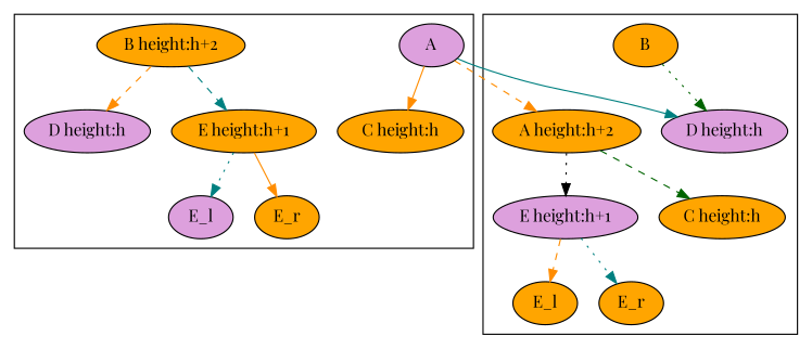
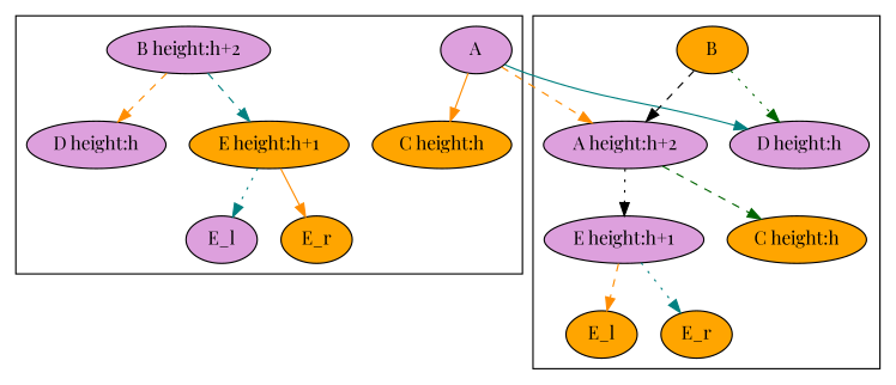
  digraph {
    compound=true
    fontname="Playfair Display"
    fontsize=10
    node [fillcolor=orange fontname="Playfair Display" style=filled]
    edge [color=darkorange fontname="Playfair Display" style=dashed]
    n1 [fillcolor=plum label=A]
-   n2 [label="B height:h+2"]
+   n2 [fillcolor=plum label="B height:h+2"]
    n3 [label="C height:h"]
    n4 [fillcolor=plum label="D height:h"]
    n5 [label="E height:h+1"]
    n6 [fillcolor=plum label=E_l]
    n7 [label=E_r]
-   n8 [label="A height:h+2"]
+   n8 [fillcolor=plum label="A height:h+2"]
    n9 [fillcolor=plum label="E height:h+1"]
    n10 [label="C height:h"]
    n11 [label=B]
    n12 [fillcolor=plum label="D height:h"]
    n13 [label=E_l]
    n14 [label=E_r]
    subgraph cluster_1 {
      n1
      n2
      n3
      n4
      n5
      n6
      n7
    }
    subgraph cluster_2 {
      n8
      n9
      n10
      n11
      n12
      n13
      n14
    }
    n1 -> n3 [style=solid]
    n1 -> n8
    n1 -> n12 [color=teal style=solid]
    n2 -> n4
    n2 -> n5 [color=teal]
    n5 -> n6 [color=teal style=dotted]
    n5 -> n7 [style=solid]
    n8 -> n9 [color=black style=dotted]
    n8 -> n10 [color=darkgreen]
    n9 -> n13
    n9 -> n14 [color=teal style=dotted]
+   n11 -> n8 [color=black]
    n11 -> n12 [color=darkgreen style=dotted]
  }
